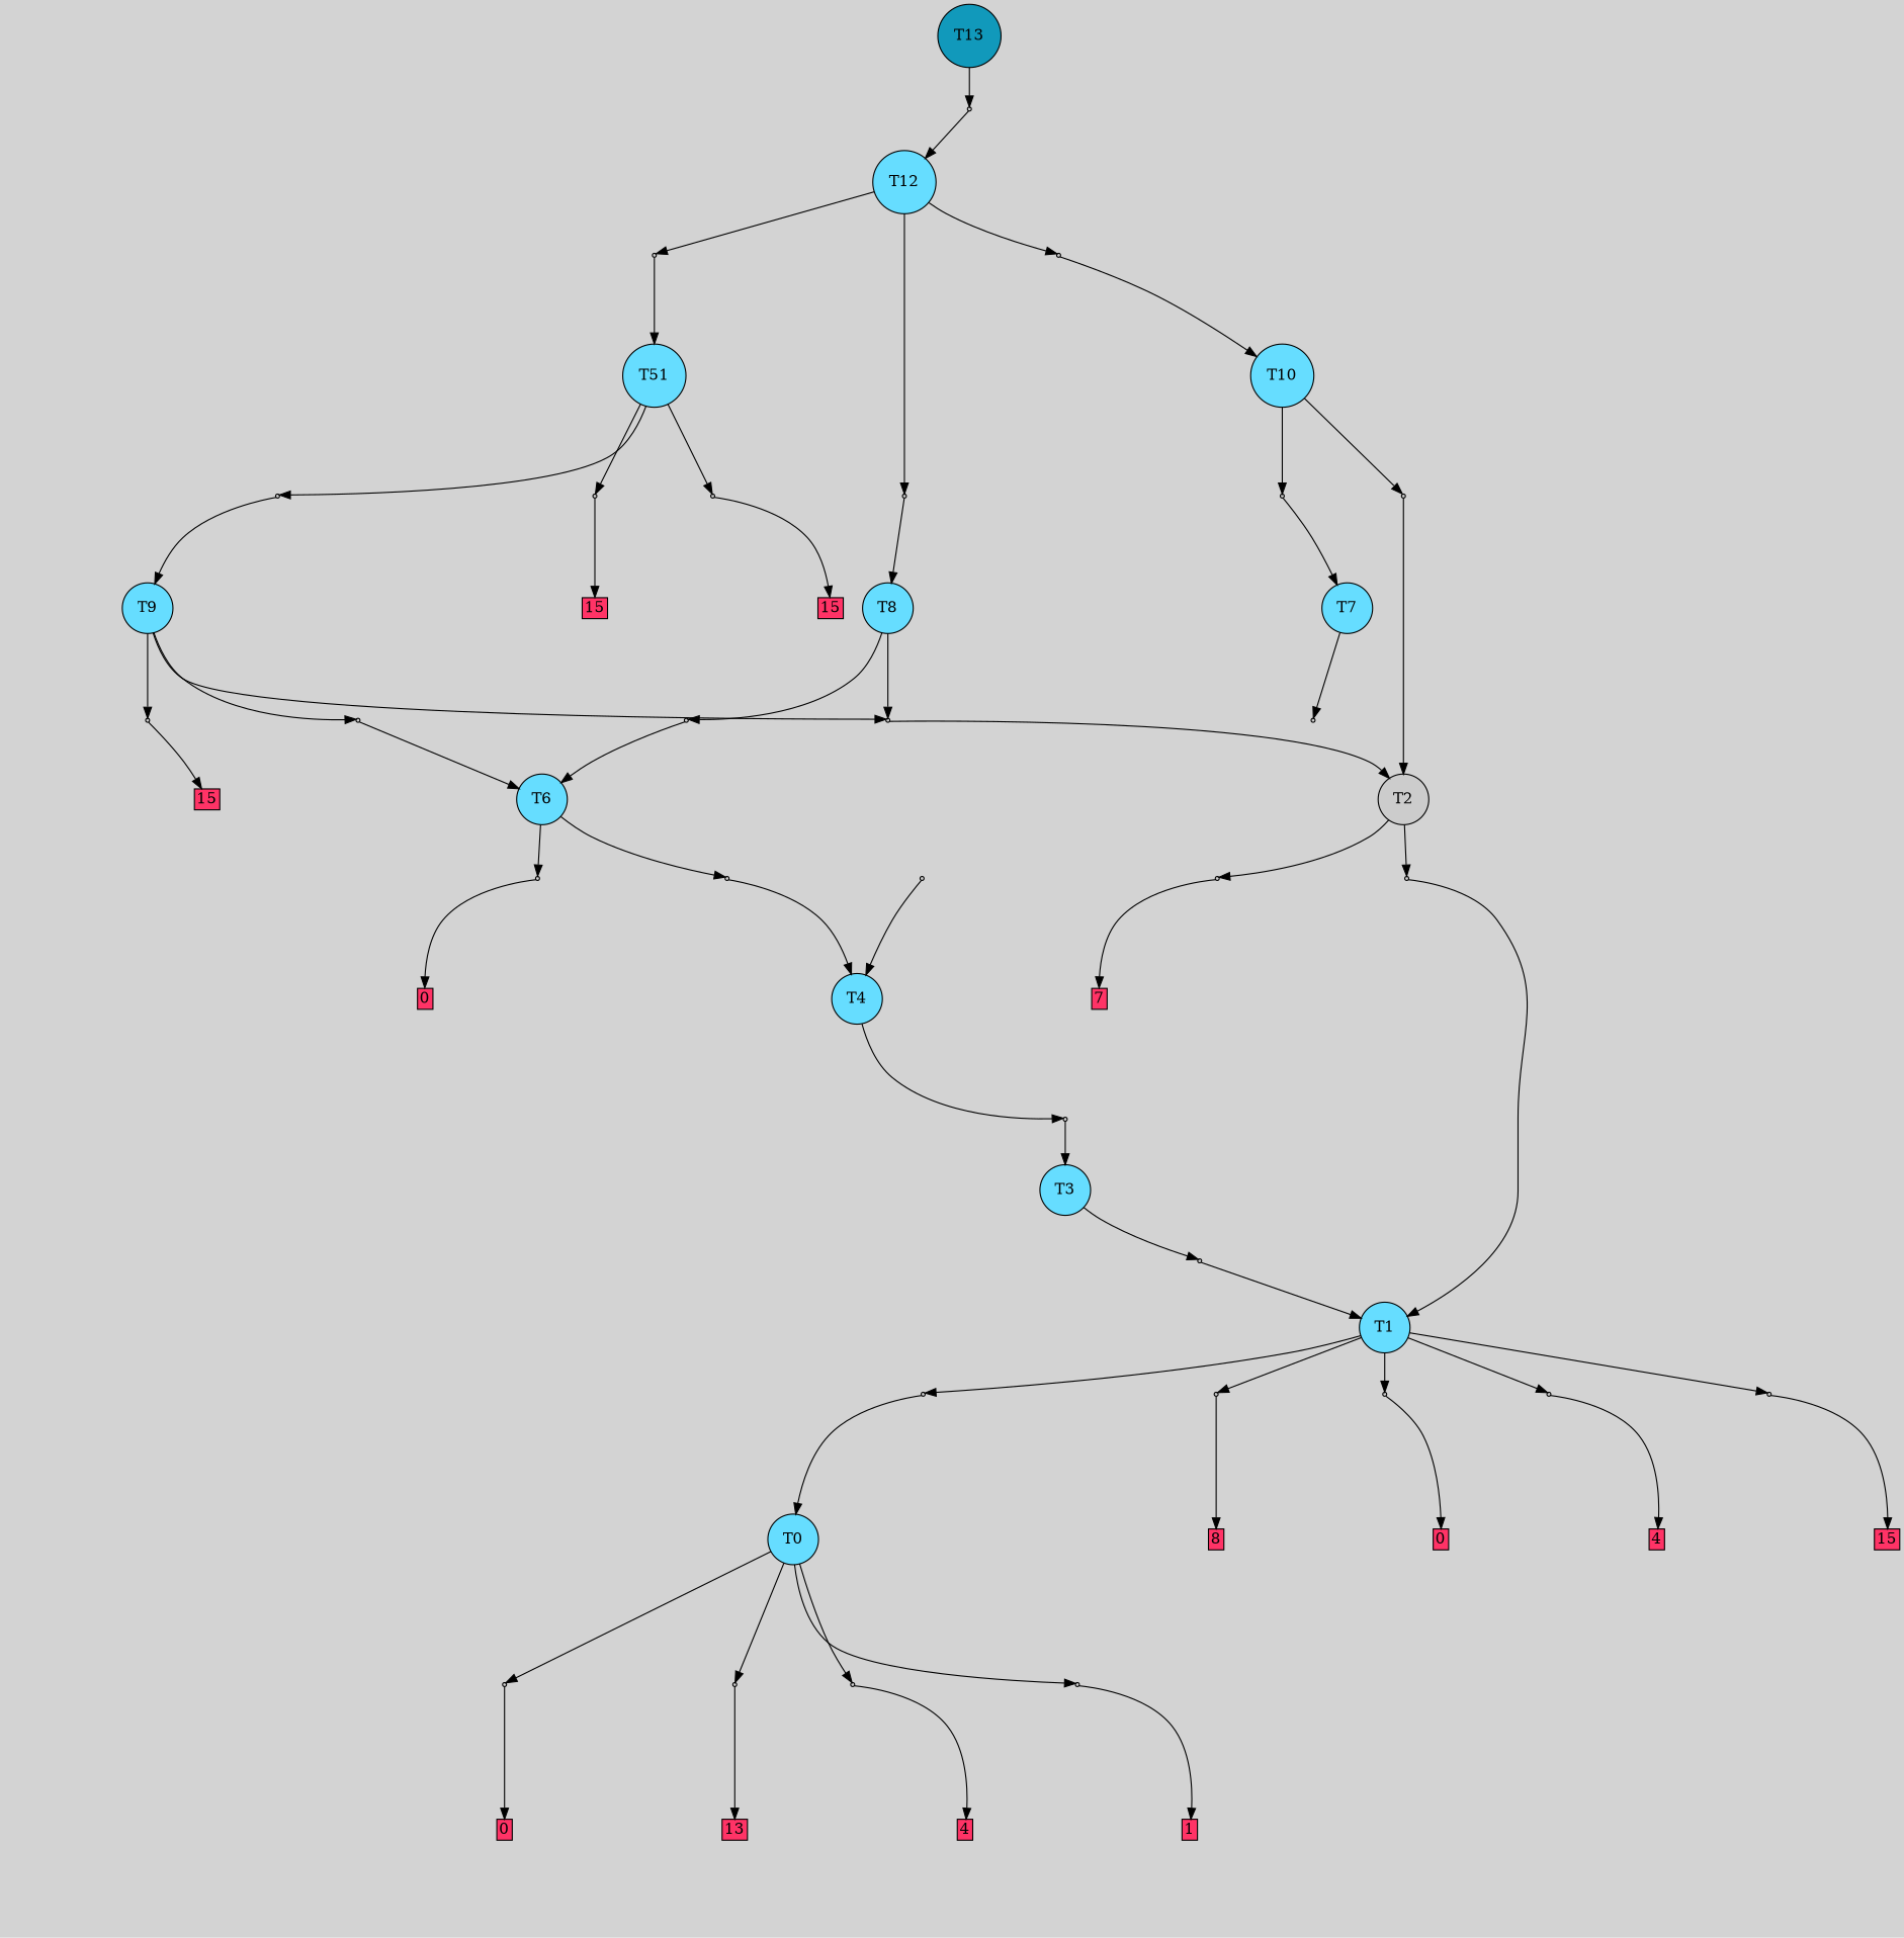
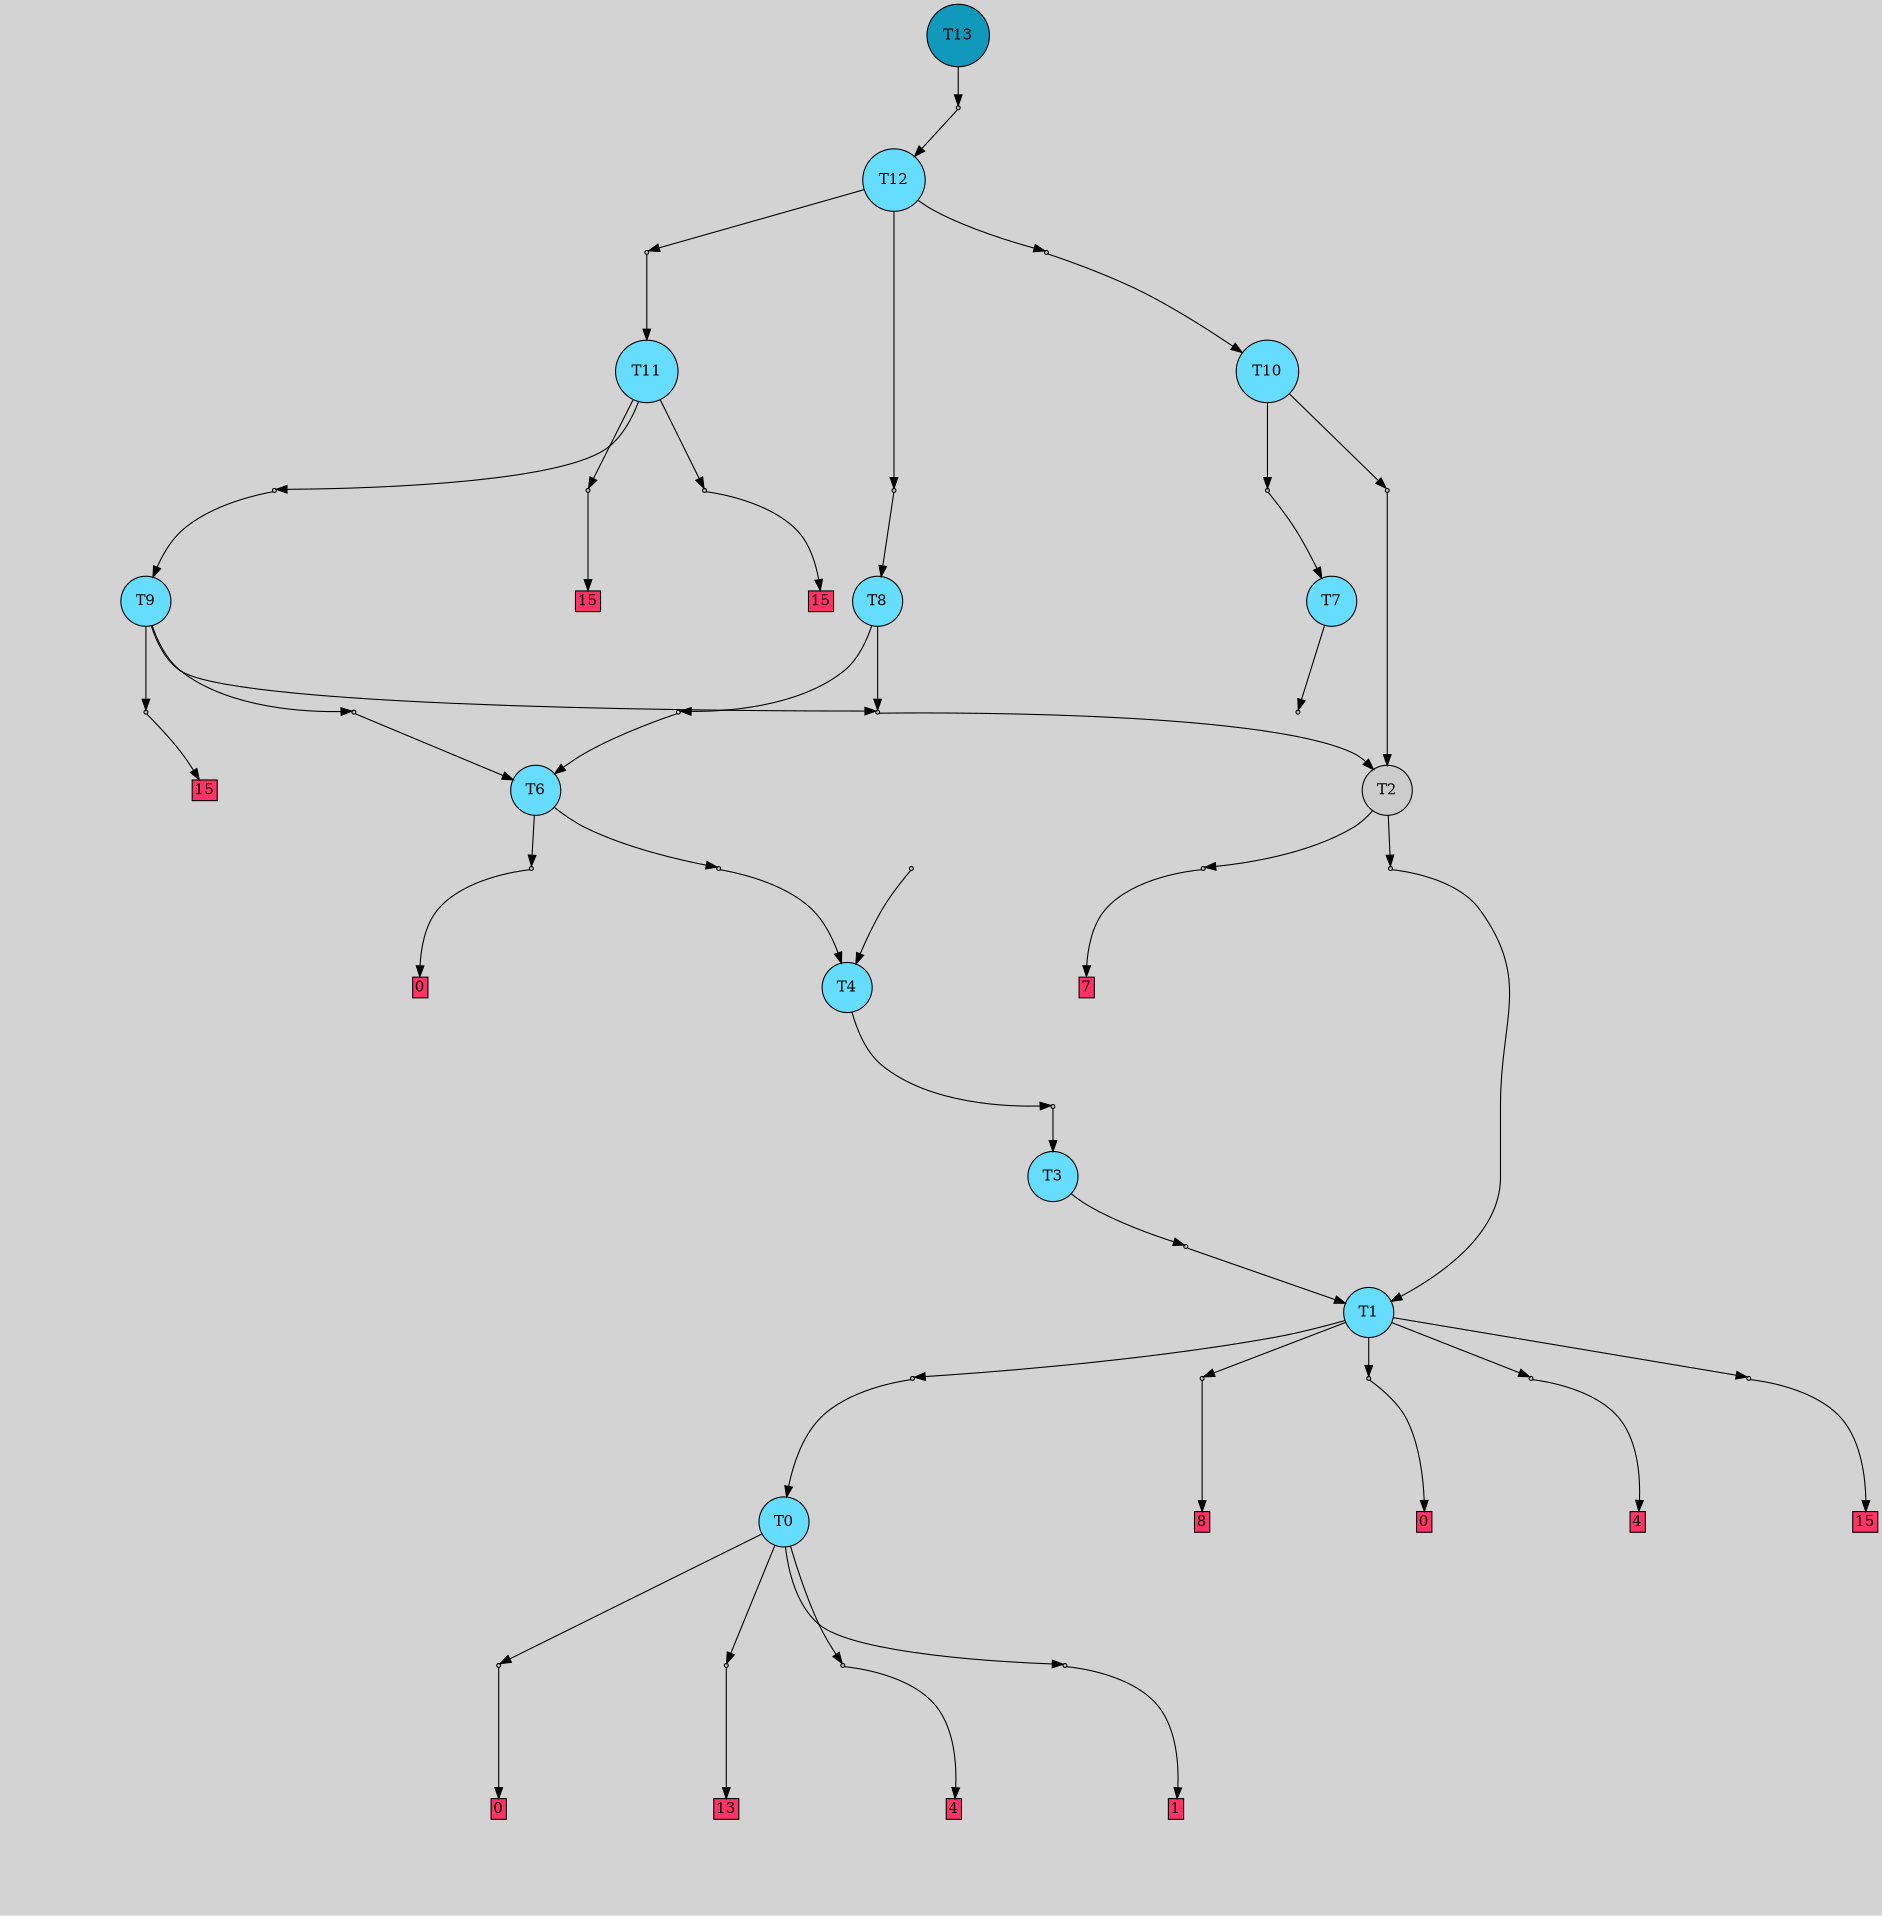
  digraph {
    bgcolor=lightgray
    node [fillcolor="#cccccc" shape=box style=filled]
    T13 [fillcolor="#1199bb" shape=circle]
    P29 [shape=point]
    T0 [fillcolor="#66ddff" shape=circle]
    P0 [shape=point]
    P1 [shape=point]
    P2 [shape=point]
    P3 [shape=point]
    n8 [label="2|7&1|777#1|1138&#92;n4|6&0|1295#1|54&#92;n0|6&1|558#0|1134&#92;n3|3&0|430#0|1182&#92;n1|4&1|624#0|931&#92;n1|2&0|1180#0|252&#92;n2|4&0|890#0|898&#92;n0|7&0|660#0|35&#92;n1|3&1|973#0|1215&#92;n6|0&1|420#0|156&#92;n1|4&1|114#0|1291&#92;n3|0&0|1292#0|808&#92;n" style=invis fillcolor=""]
    n9 [fillcolor="#ff3366" height=0 label=0 margin=0.03 width=0]
    n10 [label="4|5&1|138#1|1109&#92;n1|3&1|559#1|285&#92;n5|4&0|3#1|289&#92;n1|5&0|1180#0|869&#92;n2|0&1|1234#0|189&#92;n" style=invis fillcolor=""]
    n11 [fillcolor="#ff3366" height=0 label=13 margin=0.03 width=0]
    n12 [label="3|6&1|612#1|587&#92;n1|6&1|1035#0|270&#92;n0|7&1|130#0|590&#92;n0|0&1|1129#0|471&#92;n" style=invis fillcolor=""]
    n13 [fillcolor="#ff3366" height=0 label=4 margin=0.03 width=0]
    n14 [label="5|4&1|986#0|386&#92;n3|6&0|1060#1|322&#92;n2|5&1|1039#1|221&#92;n4|0&1|663#0|1213&#92;n1|7&0|814#0|480&#92;n7|0&0|807#1|365&#92;n" style=invis fillcolor=""]
    n15 [fillcolor="#ff3366" height=0 label=1 margin=0.03 width=0]
    T1 [fillcolor="#66ddff" shape=circle]
    P4 [shape=point]
    P5 [shape=point]
    P6 [shape=point]
    P7 [shape=point]
    P8 [shape=point]
    n22 [label="2|0&1|704#0|1079&#92;n0|3&0|126#0|912&#92;n3|1&1|878#0|1179&#92;n0|2&1|391#0|1249&#92;n0|6&0|594#1|863&#92;n2|1&0|254#0|414&#92;n3|0&0|513#0|246&#92;n7|1&0|1137#0|214&#92;n4|5&0|481#0|64&#92;n1|0&1|1174#0|325&#92;n" style=invis fillcolor=""]
    n23 [label="7|5&1|769#1|497&#92;n7|0&0|565#1|6&#92;n" style=invis fillcolor=""]
    n24 [fillcolor="#ff3366" height=0 label=8 margin=0.03 width=0]
    n25 [label="2|7&1|777#1|1138&#92;n4|6&0|1295#1|54&#92;n0|6&1|558#0|1134&#92;n3|3&0|430#0|1182&#92;n1|4&1|624#0|931&#92;n1|2&0|1180#0|252&#92;n2|4&0|890#0|898&#92;n0|7&0|660#0|35&#92;n1|3&1|973#0|1215&#92;n6|0&1|420#0|156&#92;n1|4&1|114#0|1291&#92;n3|0&0|1292#0|808&#92;n" style=invis fillcolor=""]
    n26 [fillcolor="#ff3366" height=0 label=0 margin=0.03 width=0]
    n27 [label="7|5&1|199#1|863&#92;n7|0&0|197#1|448&#92;n" style=invis fillcolor=""]
    n28 [fillcolor="#ff3366" height=0 label=4 margin=0.03 width=0]
    n29 [label="5|3&1|272#1|29&#92;n7|4&0|995#0|1122&#92;n4|1&1|847#0|300&#92;n7|7&0|769#1|172&#92;n7|0&0|807#1|365&#92;n" style=invis fillcolor=""]
    n30 [fillcolor="#ff3366" height=0 label=15 margin=0.03 width=0]
    T2 [shape=circle]
    P9 [shape=point]
    P10 [shape=point]
    n34 [label="3|0&1|489#0|490&#92;n" style=invis fillcolor=""]
    n35 [label="5|5&1|1116#1|1142&#92;n0|6&0|153#1|1032&#92;n0|4&1|725#0|1342&#92;n0|7&0|324#1|118&#92;n5|5&0|501#1|335&#92;n3|5&0|1261#0|863&#92;n3|0&0|941#1|442&#92;n" style=invis fillcolor=""]
    n36 [fillcolor="#ff3366" height=0 label=7 margin=0.03 width=0]
    T3 [fillcolor="#66ddff" shape=circle]
    P11 [shape=point]
    n39 [label="3|0&1|489#0|490&#92;n" style=invis fillcolor=""]
    T4 [fillcolor="#66ddff" shape=circle]
    P12 [shape=point]
    n42 [label="6|5&1|466#1|1075&#92;n2|2&1|387#0|301&#92;n3|0&1|489#0|490&#92;n" style=invis fillcolor=""]
    P13 [shape=point]
    n44 [label="7|0&1|381#0|1296&#92;n3|5&0|88#0|1179&#92;n4|0&0|525#1|53&#92;n" style=invis fillcolor=""]
    P14 [shape=point]
    n46 [label="2|7&1|777#1|1138&#92;n4|6&0|1295#1|54&#92;n0|6&1|558#0|1134&#92;n3|3&0|430#0|1182&#92;n1|4&1|123#1|95&#92;n0|7&0|660#0|35&#92;n1|3&1|973#0|1215&#92;n6|0&1|420#0|156&#92;n3|0&0|267#0|808&#92;n" style=invis fillcolor=""]
    n47 [fillcolor="#ff3366" height=0 label=0 margin=0.03 width=0]
    T6 [fillcolor="#66ddff" shape=circle]
    P15 [shape=point]
    n50 [label="7|0&1|960#0|1296&#92;n3|5&0|88#0|1179&#92;n4|0&0|525#1|53&#92;n" style=invis fillcolor=""]
    T7 [fillcolor="#66ddff" shape=circle]
    P16 [shape=point]
    n53 [label="3|0&1|746#0|660&#92;n" style=invis fillcolor=""]
    T8 [fillcolor="#66ddff" shape=circle]
    P17 [shape=point]
    P18 [shape=point]
    n57 [label="7|0&1|960#0|1296&#92;n3|5&0|88#0|1179&#92;n4|0&0|525#1|53&#92;n" style=invis fillcolor=""]
    n58 [label="6|2&1|1084#0|1281&#92;n2|4&1|970#0|642&#92;n2|2&1|708#0|1300&#92;n3|0&1|1103#0|490&#92;n" style=invis fillcolor=""]
    T9 [fillcolor="#66ddff" shape=circle]
    P19 [shape=point]
    P20 [shape=point]
    n62 [label="7|0&1|960#0|1296&#92;n3|5&0|88#0|1179&#92;n4|0&0|525#1|53&#92;n" style=invis fillcolor=""]
    n63 [label="7|2&1|948#1|90&#92;n7|4&0|906#0|1122&#92;n6|5&0|204#1|1299&#92;n0|0&0|1205#1|44&#92;n" style=invis fillcolor=""]
    n64 [fillcolor="#ff3366" height=0 label=15 margin=0.03 width=0]
    T10 [fillcolor="#66ddff" shape=circle]
    P21 [shape=point]
    P22 [shape=point]
    n68 [label="3|0&1|192#0|1124&#92;n" style=invis fillcolor=""]
    n69 [label="6|2&1|1084#0|1281&#92;n2|4&1|970#0|642&#92;n2|2&1|708#0|1300&#92;n3|0&1|1103#0|490&#92;n" style=invis fillcolor=""]
-   T11 [fillcolor="#66ddff" shape=circle label=T51]
+   T11 [fillcolor="#66ddff" shape=circle]
    P23 [shape=point]
    P24 [shape=point]
    P25 [shape=point]
    n74 [label="2|2&1|708#0|1011&#92;n3|0&1|489#0|490&#92;n" style=invis fillcolor=""]
    n75 [label="0|4&1|675#1|539&#92;n6|1&0|484#1|513&#92;n0|4&1|1099#0|1105&#92;n0|1&1|1285#1|419&#92;n6|7&0|1180#1|301&#92;n2|5&0|1089#0|343&#92;n3|4&1|880#0|1045&#92;n2|0&0|332#1|52&#92;n" style=invis fillcolor=""]
    n76 [fillcolor="#ff3366" height=0 label=15 margin=0.03 width=0]
    n77 [label="5|3&1|272#1|29&#92;n7|4&0|995#0|1122&#92;n4|1&1|847#0|300&#92;n7|7&0|769#1|172&#92;n7|0&0|807#1|365&#92;n" style=invis fillcolor=""]
    n78 [fillcolor="#ff3366" height=0 label=15 margin=0.03 width=0]
    T12 [fillcolor="#66ddff" shape=circle]
    P26 [shape=point]
    P27 [shape=point]
    P28 [shape=point]
    n83 [label="1|6&0|360#0|219&#92;n1|0&1|1204#1|75&#92;n3|0&0|320#0|1054&#92;n" style=invis fillcolor=""]
    n84 [label="6|1&1|1253#0|1299&#92;n6|3&0|745#0|600&#92;n0|1&1|26#1|214&#92;n2|0&0|51#0|1209&#92;n" style=invis fillcolor=""]
    n85 [label="3|5&1|416#1|851&#92;n6|1&1|200#1|1337&#92;n7|4&0|1301#0|1001&#92;n7|4&0|276#1|1329&#92;n0|5&1|1075#1|1297&#92;n1|1&0|17#0|180&#92;n4|3&1|1225#1|281&#92;n1|7&0|67#0|165&#92;n1|0&0|511#0|1281&#92;n" style=invis fillcolor=""]
    n86 [label="0|4&0|248#0|975&#92;n3|0&1|610#0|836&#92;n" style=invis fillcolor=""]
    subgraph sub_1 {
      rank=same
      T13
    }
    T13 -> P29
    P29 -> T12
    P29 -> n86 [style=invis]
    T0 -> P0
    T0 -> P1
    T0 -> P2
    T0 -> P3
    P0 -> n8 [style=invis]
    P0 -> n9
    P1 -> n10 [style=invis]
    P1 -> n11
    P2 -> n12 [style=invis]
    P2 -> n13
    P3 -> n14 [style=invis]
    P3 -> n15
    T1 -> P4
    T1 -> P5
    T1 -> P6
    T1 -> P7
    T1 -> P8
    P4 -> T0
    P4 -> n22 [style=invis]
    P5 -> n23 [style=invis]
    P5 -> n24
    P6 -> n25 [style=invis]
    P6 -> n26
    P7 -> n27 [style=invis]
    P7 -> n28
    P8 -> n29 [style=invis]
    P8 -> n30
    T2 -> P9
    T2 -> P10
    P9 -> T1
    P9 -> n34 [style=invis]
    P10 -> n35 [style=invis]
    P10 -> n36
    T3 -> P11
    P11 -> T1
    P11 -> n39 [style=invis]
    T4 -> P12
    P12 -> T3
    P12 -> n42 [style=invis]
    P13 -> T4
    P13 -> n44 [style=invis]
    P14 -> n46 [style=invis]
    P14 -> n47
    T6 -> P14
    T6 -> P15
    P15 -> T4
    P15 -> n50 [style=invis]
    T7 -> P16
    P16 -> n53 [style=invis]
    T8 -> P17
    T8 -> P18
    P17 -> T6
    P17 -> n57 [style=invis]
    P18 -> T2
    P18 -> n58 [style=invis]
    T9 -> P18
    T9 -> P19
    T9 -> P20
    P19 -> T6
    P19 -> n62 [style=invis]
    P20 -> n63 [style=invis]
    P20 -> n64
    T10 -> P21
    T10 -> P22
    P21 -> T7
    P21 -> n68 [style=invis]
    P22 -> T2
    P22 -> n69 [style=invis]
    T11 -> P23
    T11 -> P24
    T11 -> P25
    P23 -> T9
    P23 -> n74 [style=invis]
    P24 -> n75 [style=invis]
    P24 -> n76
    P25 -> n77 [style=invis]
    P25 -> n78
    T12 -> P26
    T12 -> P27
    T12 -> P28
    P26 -> T11
    P26 -> n83 [style=invis]
    P27 -> T8
    P27 -> n84 [style=invis]
    P28 -> T10
    P28 -> n85 [style=invis]
  }
